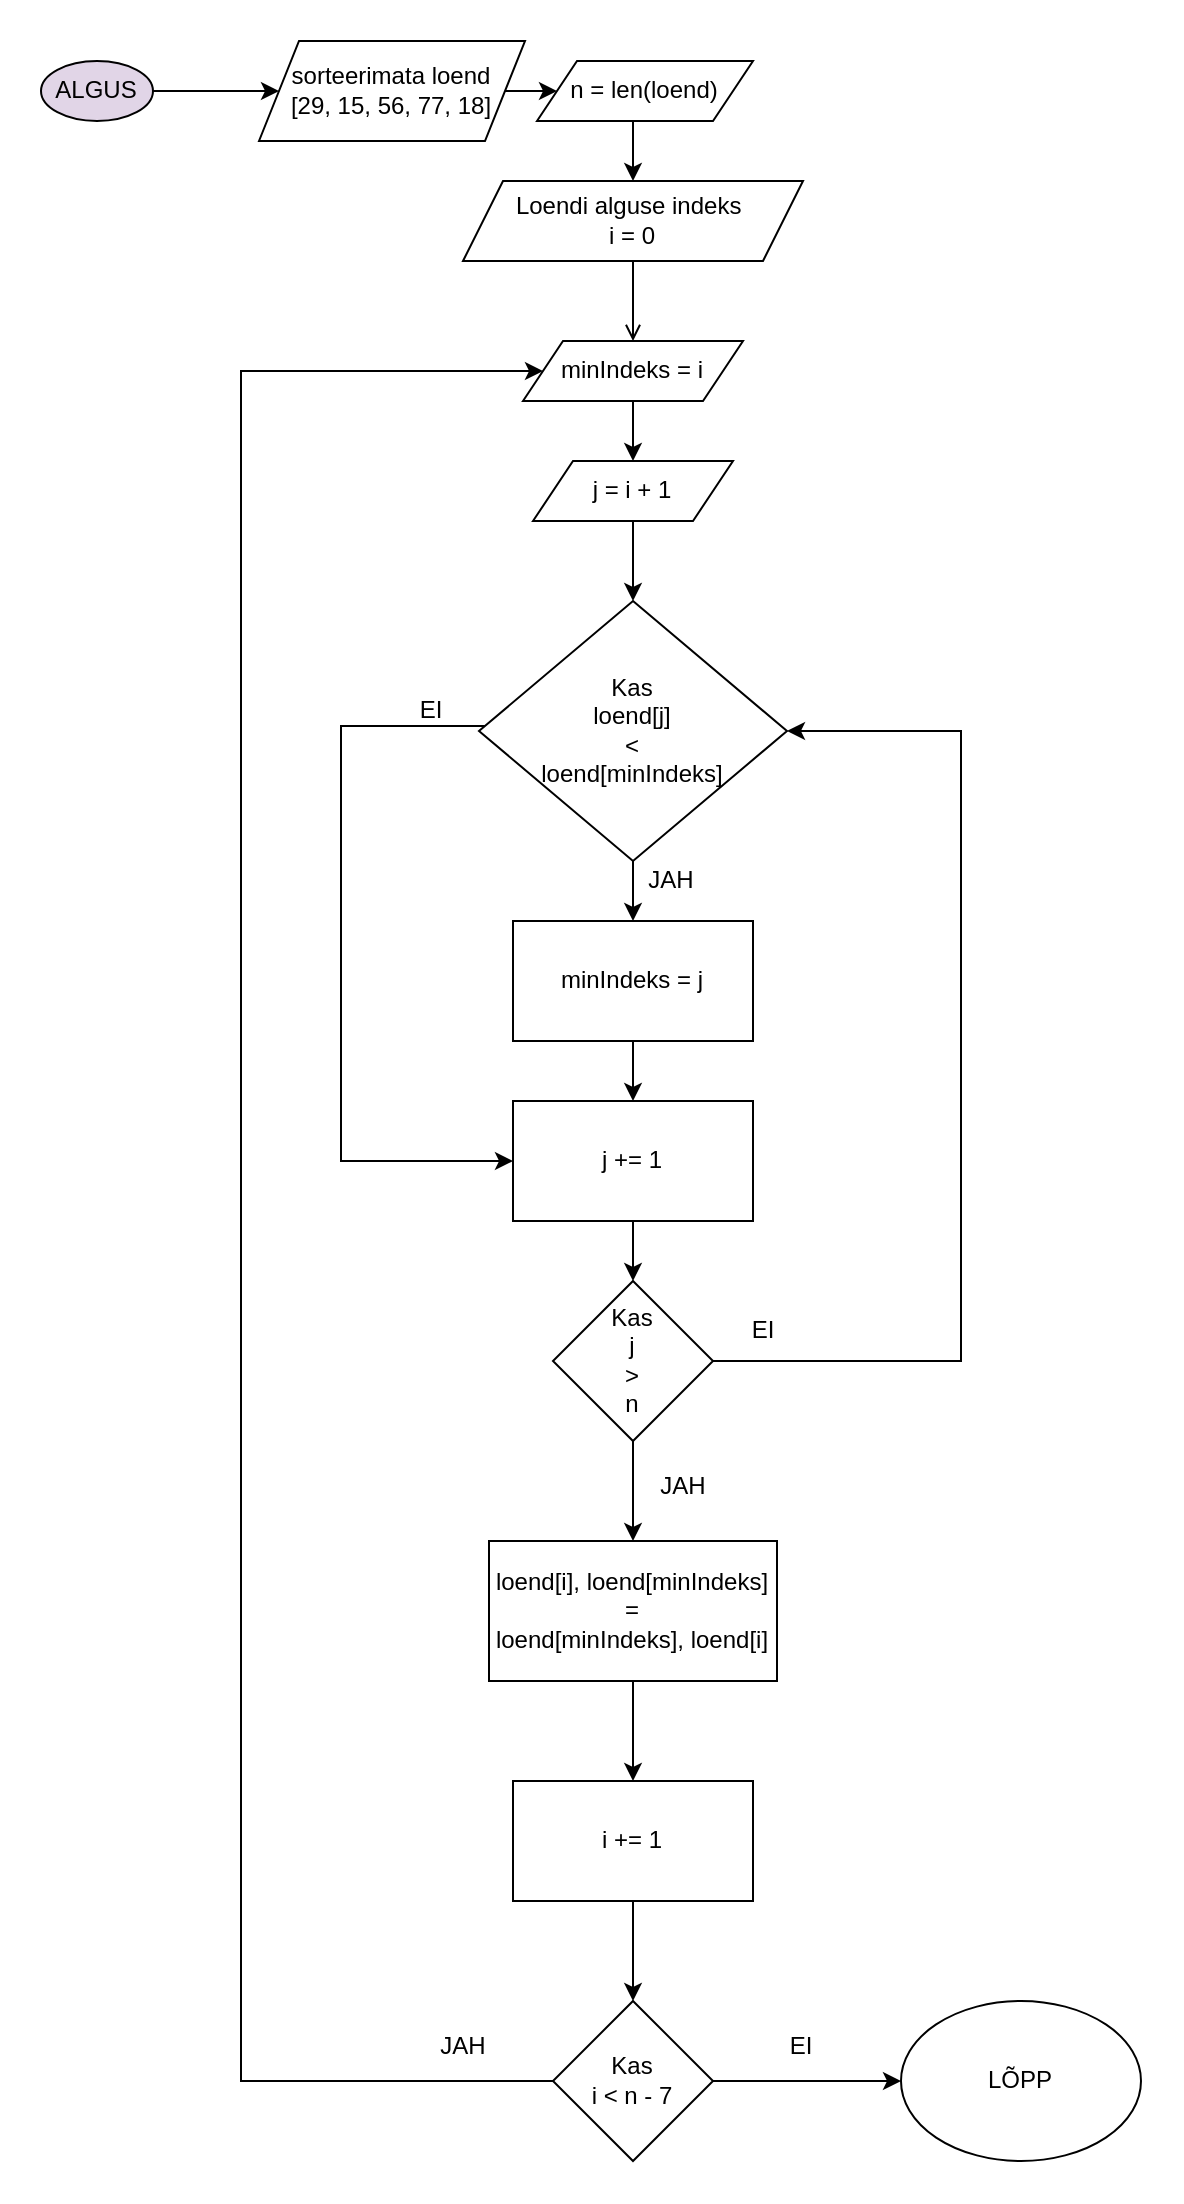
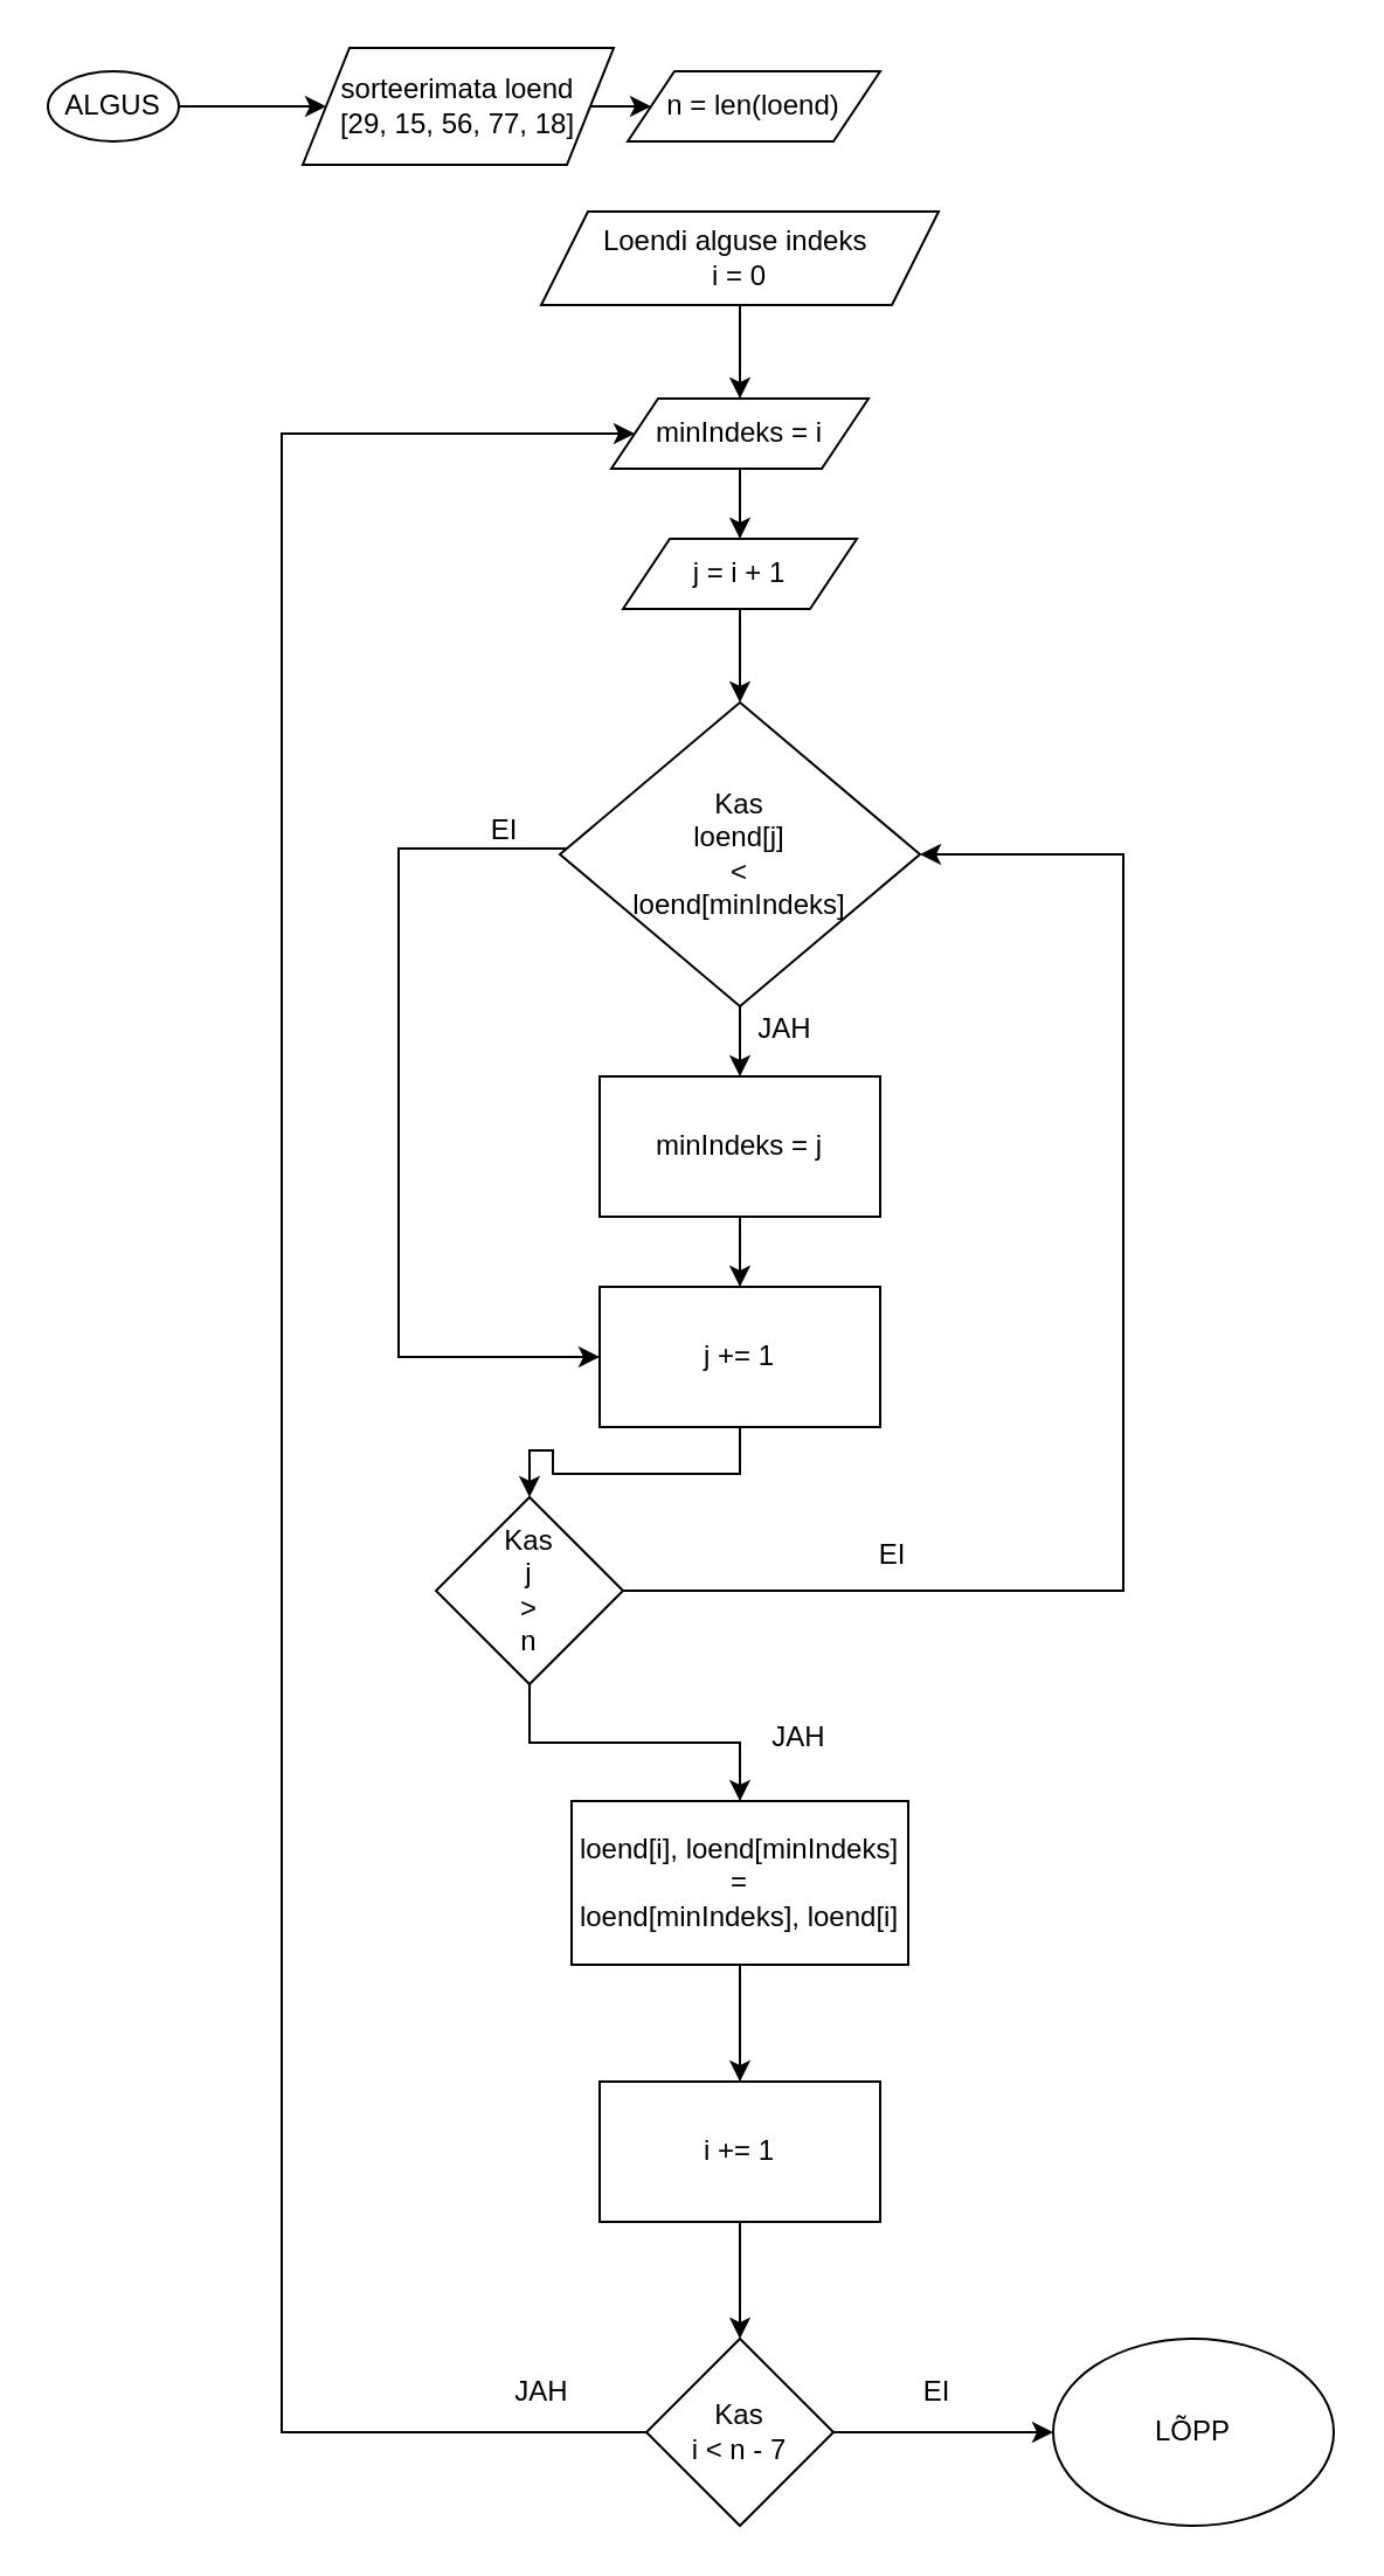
  <mxCell id="0" />
  <mxCell id="1" parent="0" />
  <mxCell id="2" style="edgeStyle=orthogonalEdgeStyle;rounded=0;orthogonalLoop=1;jettySize=auto;html=1;" edge="1" parent="1" source="3" target="5"><mxGeometry relative="1" as="geometry" /></mxCell>
- <mxCell id="3" value="ALGUS" style="ellipse;whiteSpace=wrap;html=1;fillColor=#e1d5e7;" vertex="1" parent="1"><mxGeometry x="20" y="30" width="56" height="30" as="geometry" /></mxCell>
+ <mxCell id="3" value="ALGUS" style="ellipse;whiteSpace=wrap;html=1;" vertex="1" parent="1"><mxGeometry x="20" y="30" width="56" height="30" as="geometry" /></mxCell>
  <mxCell id="4" style="edgeStyle=orthogonalEdgeStyle;rounded=0;orthogonalLoop=1;jettySize=auto;html=1;exitX=1;exitY=0.5;exitDx=0;exitDy=0;entryX=0;entryY=0.5;entryDx=0;entryDy=0;" edge="1" parent="1" source="5" target="7"><mxGeometry relative="1" as="geometry" /></mxCell>
  <mxCell id="5" value="sorteerimata loend&lt;br&gt;[29, 15, 56, 77, 18]" style="shape=parallelogram;perimeter=parallelogramPerimeter;whiteSpace=wrap;html=1;fixedSize=1;" vertex="1" parent="1"><mxGeometry x="129" y="20" width="133" height="50" as="geometry" /></mxCell>
- <mxCell id="6" style="edgeStyle=orthogonalEdgeStyle;rounded=0;orthogonalLoop=1;jettySize=auto;html=1;entryX=0.5;entryY=0;entryDx=0;entryDy=0;" edge="1" parent="1" source="7" target="9"><mxGeometry relative="1" as="geometry"><Array as="points"><mxPoint x="316" y="70" /><mxPoint x="316" y="70" /></Array></mxGeometry></mxCell>
  <mxCell id="7" value="n = len(loend)" style="shape=parallelogram;perimeter=parallelogramPerimeter;whiteSpace=wrap;html=1;fixedSize=1;" vertex="1" parent="1"><mxGeometry x="268" y="30" width="108" height="30" as="geometry" /></mxCell>
- <mxCell id="8" style="edgeStyle=orthogonalEdgeStyle;rounded=0;orthogonalLoop=1;jettySize=auto;html=1;entryX=0.5;entryY=0;entryDx=0;entryDy=0;endArrow=open;" edge="1" parent="1" source="9" target="11"><mxGeometry relative="1" as="geometry" /></mxCell>
+ <mxCell id="8" style="edgeStyle=orthogonalEdgeStyle;rounded=0;orthogonalLoop=1;jettySize=auto;html=1;entryX=0.5;entryY=0;entryDx=0;entryDy=0;" edge="1" parent="1" source="9" target="11"><mxGeometry relative="1" as="geometry" /></mxCell>
  <mxCell id="9" value="Loendi alguse indeks&amp;nbsp;&lt;br&gt;i = 0" style="shape=parallelogram;perimeter=parallelogramPerimeter;whiteSpace=wrap;html=1;fixedSize=1;" vertex="1" parent="1"><mxGeometry x="231" y="90" width="170" height="40" as="geometry" /></mxCell>
  <mxCell id="10" style="edgeStyle=orthogonalEdgeStyle;rounded=0;orthogonalLoop=1;jettySize=auto;html=1;entryX=0.5;entryY=0;entryDx=0;entryDy=0;" edge="1" parent="1" source="11" target="13"><mxGeometry relative="1" as="geometry" /></mxCell>
  <mxCell id="11" value="minIndeks = i" style="shape=parallelogram;perimeter=parallelogramPerimeter;whiteSpace=wrap;html=1;fixedSize=1;" vertex="1" parent="1"><mxGeometry x="261" y="170" width="110" height="30" as="geometry" /></mxCell>
  <mxCell id="12" style="edgeStyle=orthogonalEdgeStyle;rounded=0;orthogonalLoop=1;jettySize=auto;html=1;entryX=0.5;entryY=0;entryDx=0;entryDy=0;" edge="1" parent="1" source="13" target="16"><mxGeometry relative="1" as="geometry" /></mxCell>
  <mxCell id="13" value="j = i + 1" style="shape=parallelogram;perimeter=parallelogramPerimeter;whiteSpace=wrap;html=1;fixedSize=1;" vertex="1" parent="1"><mxGeometry x="266" y="230" width="100" height="30" as="geometry" /></mxCell>
  <mxCell id="14" style="edgeStyle=orthogonalEdgeStyle;rounded=0;orthogonalLoop=1;jettySize=auto;html=1;entryX=0;entryY=0.5;entryDx=0;entryDy=0;" edge="1" parent="1" source="16" target="20"><mxGeometry relative="1" as="geometry"><Array as="points"><mxPoint x="170" y="362.5" /><mxPoint x="170" y="580" /></Array></mxGeometry></mxCell>
  <mxCell id="15" style="edgeStyle=orthogonalEdgeStyle;rounded=0;orthogonalLoop=1;jettySize=auto;html=1;entryX=0.5;entryY=0;entryDx=0;entryDy=0;" edge="1" parent="1" source="16" target="18"><mxGeometry relative="1" as="geometry" /></mxCell>
  <mxCell id="16" value="Kas&lt;br&gt;loend[j]&lt;br&gt;&amp;lt;&lt;br&gt;loend[minIndeks]" style="rhombus;whiteSpace=wrap;html=1;" vertex="1" parent="1"><mxGeometry x="239" y="300" width="154" height="130" as="geometry" /></mxCell>
  <mxCell id="17" style="edgeStyle=orthogonalEdgeStyle;rounded=0;orthogonalLoop=1;jettySize=auto;html=1;entryX=0.5;entryY=0;entryDx=0;entryDy=0;" edge="1" parent="1" source="18" target="20"><mxGeometry relative="1" as="geometry" /></mxCell>
  <mxCell id="18" value="minIndeks = j" style="rounded=0;whiteSpace=wrap;html=1;" vertex="1" parent="1"><mxGeometry x="256" y="460" width="120" height="60" as="geometry" /></mxCell>
  <mxCell id="19" style="edgeStyle=orthogonalEdgeStyle;rounded=0;orthogonalLoop=1;jettySize=auto;html=1;entryX=0.5;entryY=0;entryDx=0;entryDy=0;" edge="1" parent="1" source="20" target="25"><mxGeometry relative="1" as="geometry" /></mxCell>
  <mxCell id="20" value="j += 1" style="rounded=0;whiteSpace=wrap;html=1;" vertex="1" parent="1"><mxGeometry x="256" y="550" width="120" height="60" as="geometry" /></mxCell>
  <mxCell id="21" value="JAH" style="text;html=1;align=center;verticalAlign=middle;resizable=0;points=[];autosize=1;strokeColor=none;fillColor=none;" vertex="1" parent="1"><mxGeometry x="310" y="425" width="50" height="30" as="geometry" /></mxCell>
  <mxCell id="22" value="EI" style="text;html=1;align=center;verticalAlign=middle;resizable=0;points=[];autosize=1;strokeColor=none;fillColor=none;" vertex="1" parent="1"><mxGeometry x="200" y="340" width="30" height="30" as="geometry" /></mxCell>
  <mxCell id="23" style="edgeStyle=orthogonalEdgeStyle;rounded=0;orthogonalLoop=1;jettySize=auto;html=1;entryX=1;entryY=0.5;entryDx=0;entryDy=0;" edge="1" parent="1" source="25" target="16"><mxGeometry relative="1" as="geometry"><mxPoint x="550" y="460" as="targetPoint" /><Array as="points"><mxPoint x="480" y="680" /><mxPoint x="480" y="365" /></Array></mxGeometry></mxCell>
  <mxCell id="24" style="edgeStyle=orthogonalEdgeStyle;rounded=0;orthogonalLoop=1;jettySize=auto;html=1;entryX=0.5;entryY=0;entryDx=0;entryDy=0;" edge="1" parent="1" source="25" target="28"><mxGeometry relative="1" as="geometry" /></mxCell>
- <mxCell id="25" value="Kas&lt;br&gt;j&lt;br&gt;&amp;gt;&lt;br&gt;n" style="rhombus;whiteSpace=wrap;html=1;" vertex="1" parent="1"><mxGeometry x="276" y="640" width="80" height="80" as="geometry" /></mxCell>
+ <mxCell id="25" value="Kas&lt;br&gt;j&lt;br&gt;&amp;gt;&lt;br&gt;n" style="rhombus;whiteSpace=wrap;html=1;" vertex="1" parent="1"><mxGeometry x="186" y="640" width="80" height="80" as="geometry" /></mxCell>
  <mxCell id="26" value="EI" style="text;html=1;align=center;verticalAlign=middle;resizable=0;points=[];autosize=1;strokeColor=none;fillColor=none;" vertex="1" parent="1"><mxGeometry x="366" y="650" width="30" height="30" as="geometry" /></mxCell>
  <mxCell id="27" style="edgeStyle=orthogonalEdgeStyle;rounded=0;orthogonalLoop=1;jettySize=auto;html=1;entryX=0.5;entryY=0;entryDx=0;entryDy=0;" edge="1" parent="1" source="28" target="31"><mxGeometry relative="1" as="geometry" /></mxCell>
  <mxCell id="28" value="loend[i], loend[minIndeks]&lt;br&gt;=&lt;br&gt;loend[minIndeks], loend[i]" style="rounded=0;whiteSpace=wrap;html=1;" vertex="1" parent="1"><mxGeometry x="244" y="770" width="144" height="70" as="geometry" /></mxCell>
  <mxCell id="29" value="JAH" style="text;html=1;align=center;verticalAlign=middle;resizable=0;points=[];autosize=1;strokeColor=none;fillColor=none;" vertex="1" parent="1"><mxGeometry x="316" y="728" width="50" height="30" as="geometry" /></mxCell>
  <mxCell id="30" style="edgeStyle=orthogonalEdgeStyle;rounded=0;orthogonalLoop=1;jettySize=auto;html=1;entryX=0.5;entryY=0;entryDx=0;entryDy=0;" edge="1" parent="1" source="31" target="34"><mxGeometry relative="1" as="geometry" /></mxCell>
  <mxCell id="31" value="i += 1" style="rounded=0;whiteSpace=wrap;html=1;" vertex="1" parent="1"><mxGeometry x="256" y="890" width="120" height="60" as="geometry" /></mxCell>
  <mxCell id="32" style="edgeStyle=orthogonalEdgeStyle;rounded=0;orthogonalLoop=1;jettySize=auto;html=1;entryX=0;entryY=0.5;entryDx=0;entryDy=0;" edge="1" parent="1" source="34" target="11"><mxGeometry relative="1" as="geometry"><Array as="points"><mxPoint x="120" y="1040" /><mxPoint x="120" y="185" /></Array></mxGeometry></mxCell>
  <mxCell id="33" style="edgeStyle=orthogonalEdgeStyle;rounded=0;orthogonalLoop=1;jettySize=auto;html=1;entryX=0;entryY=0.5;entryDx=0;entryDy=0;" edge="1" parent="1" source="34" target="36"><mxGeometry relative="1" as="geometry" /></mxCell>
  <mxCell id="34" value="Kas&lt;br&gt;i &amp;lt; n - 7" style="rhombus;whiteSpace=wrap;html=1;" vertex="1" parent="1"><mxGeometry x="276" y="1000" width="80" height="80" as="geometry" /></mxCell>
  <mxCell id="35" value="JAH" style="text;html=1;align=center;verticalAlign=middle;resizable=0;points=[];autosize=1;strokeColor=none;fillColor=none;" vertex="1" parent="1"><mxGeometry x="206" y="1008" width="50" height="30" as="geometry" /></mxCell>
  <mxCell id="36" value="LÕPP" style="ellipse;whiteSpace=wrap;html=1;" vertex="1" parent="1"><mxGeometry x="450" y="1000" width="120" height="80" as="geometry" /></mxCell>
  <mxCell id="37" value="EI" style="text;html=1;align=center;verticalAlign=middle;resizable=0;points=[];autosize=1;strokeColor=none;fillColor=none;" vertex="1" parent="1"><mxGeometry x="385" y="1008" width="30" height="30" as="geometry" /></mxCell>
